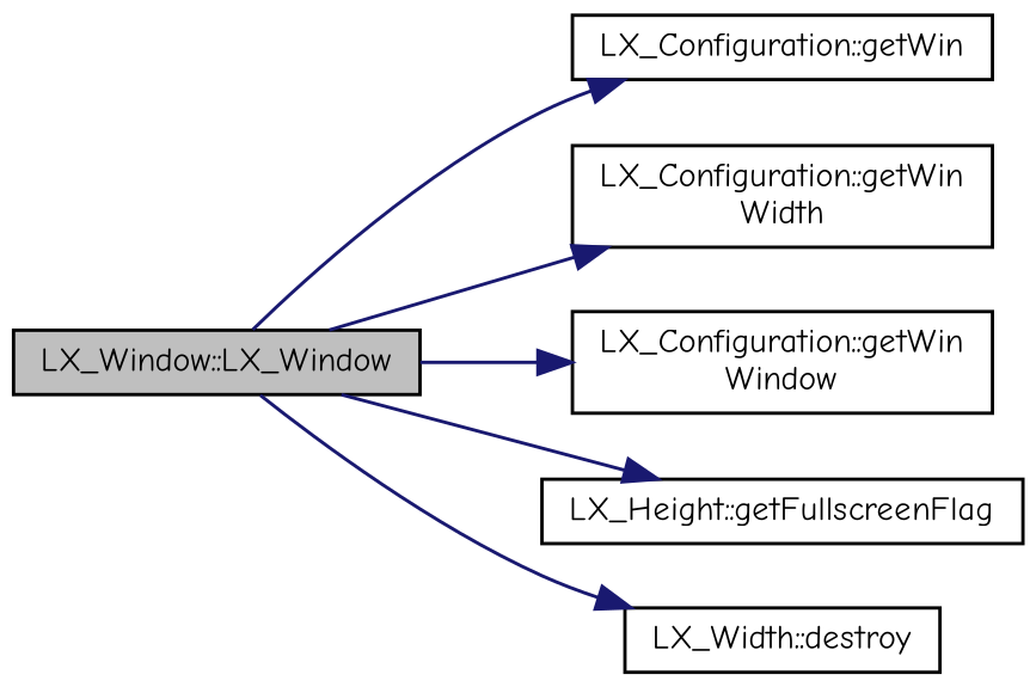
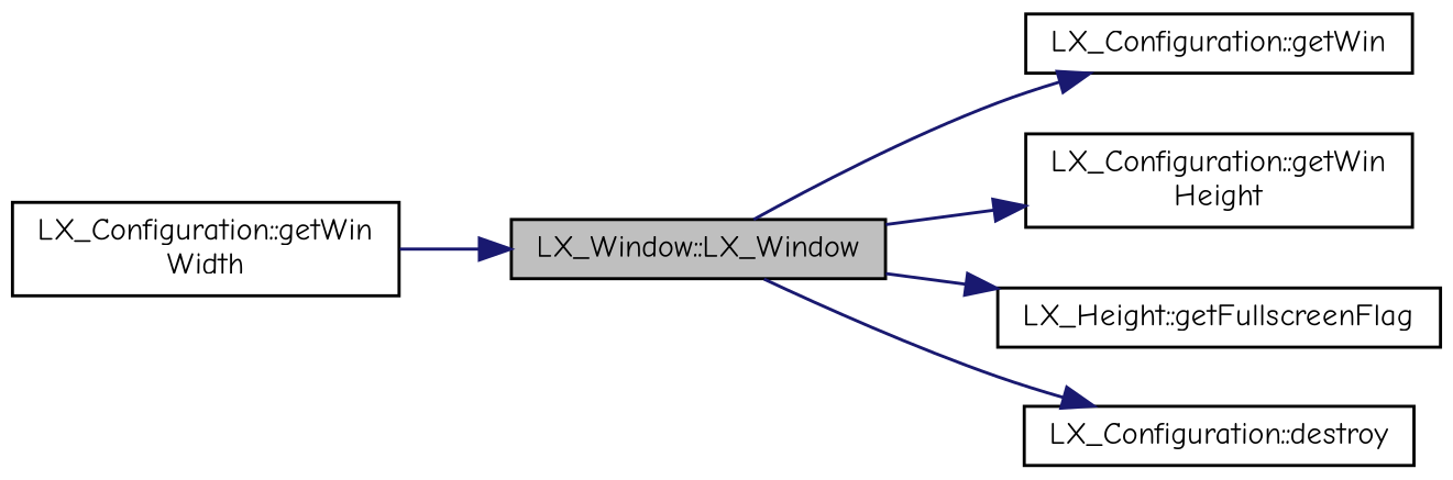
  digraph {
    fontname="Comic Neue"
    rankdir=LR
    node [color=black fillcolor=white fontname="Comic Neue" fontsize=10 shape=record style=filled]
    edge [color=midnightblue fontname="Comic Neue" fontsize=10 labelfontname=Helvetica labelfontsize=10 style=solid]
    n1 [fillcolor=grey75 fontcolor=black height=0.2 label="LX_Window::LX_Window" width=0.4]
    n2 [height=0.2 label="LX_Configuration::getWin" width=0.4]
    n3 [height=0.2 label="LX_Configuration::getWin\lWidth" width=0.4]
-   n4 [height=0.2 label="LX_Configuration::getWin\lWindow" width=0.4]
+   n4 [height=0.2 label="LX_Configuration::getWin\lHeight" width=0.4]
    n5 [height=0.2 label="LX_Height::getFullscreenFlag" width=0.4]
-   n6 [height=0.2 label="LX_Width::destroy" width=0.4]
+   n6 [height=0.2 label="LX_Configuration::destroy" width=0.4]
    n1 -> n2
-   n1 -> n3
+   n3 -> n1
    n1 -> n4
    n1 -> n5
    n1 -> n6
  }
